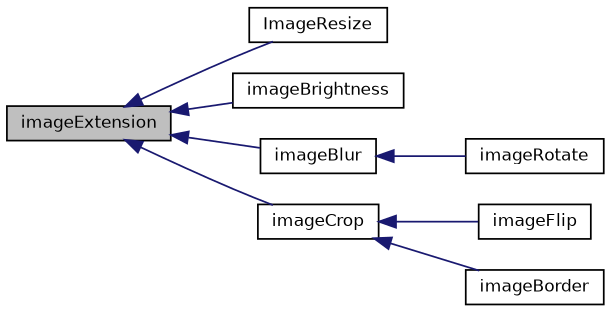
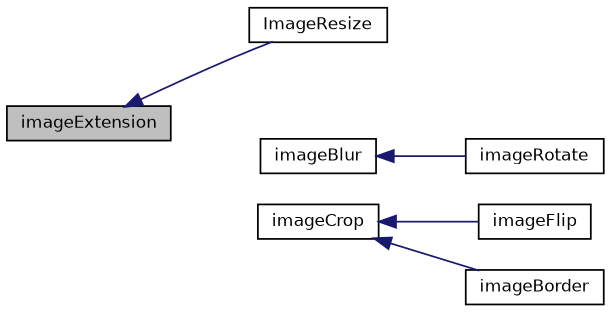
  digraph {
    rankdir=LR
    node [color=black fillcolor=white fontname=Helvetica fontsize=10 shape=record style=filled]
    edge [color=midnightblue dir=back fontname=Helvetica fontsize=10 labelfontname=Helvetica labelfontsize=10 style=solid]
    n1 [fillcolor=grey75 fontcolor=black height=0.2 label=imageExtension width=0.4]
    n2 [height=0.2 label=ImageResize width=0.4]
-   n3 [height=0.2 label=imageBrightness width=0.4]
    n4 [height=0.2 label=imageBlur width=0.4]
    n5 [height=0.2 label=imageCrop width=0.4]
    n6 [height=0.2 label=imageRotate width=0.4]
    n7 [height=0.2 label=imageFlip width=0.4]
    n8 [height=0.2 label=imageBorder width=0.4]
    n1 -> n2
-   n1 -> n3
-   n1 -> n4
-   n1 -> n5
    n4 -> n6
    n5 -> n7
    n5 -> n8
  }
